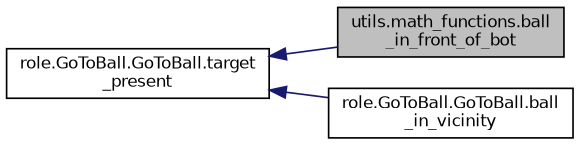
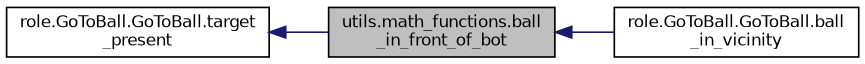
  digraph {
    rankdir=LR
    node [color=black fillcolor=white fontname=Helvetica fontsize=10 shape=record style=filled]
    edge [color=midnightblue dir=back fontname=Helvetica fontsize=10 labelfontname=Helvetica labelfontsize=10 style=solid]
    n1 [fillcolor=grey75 fontcolor=black height=0.2 label="utils.math_functions.ball\l_in_front_of_bot" width=0.4]
    n2 [height=0.2 label="role.GoToBall.GoToBall.ball\l_in_vicinity" width=0.4]
    n3 [height=0.2 label="role.GoToBall.GoToBall.target\l_present" width=0.4]
-   n3 -> n2
+   n1 -> n2
    n3 -> n1
  }
